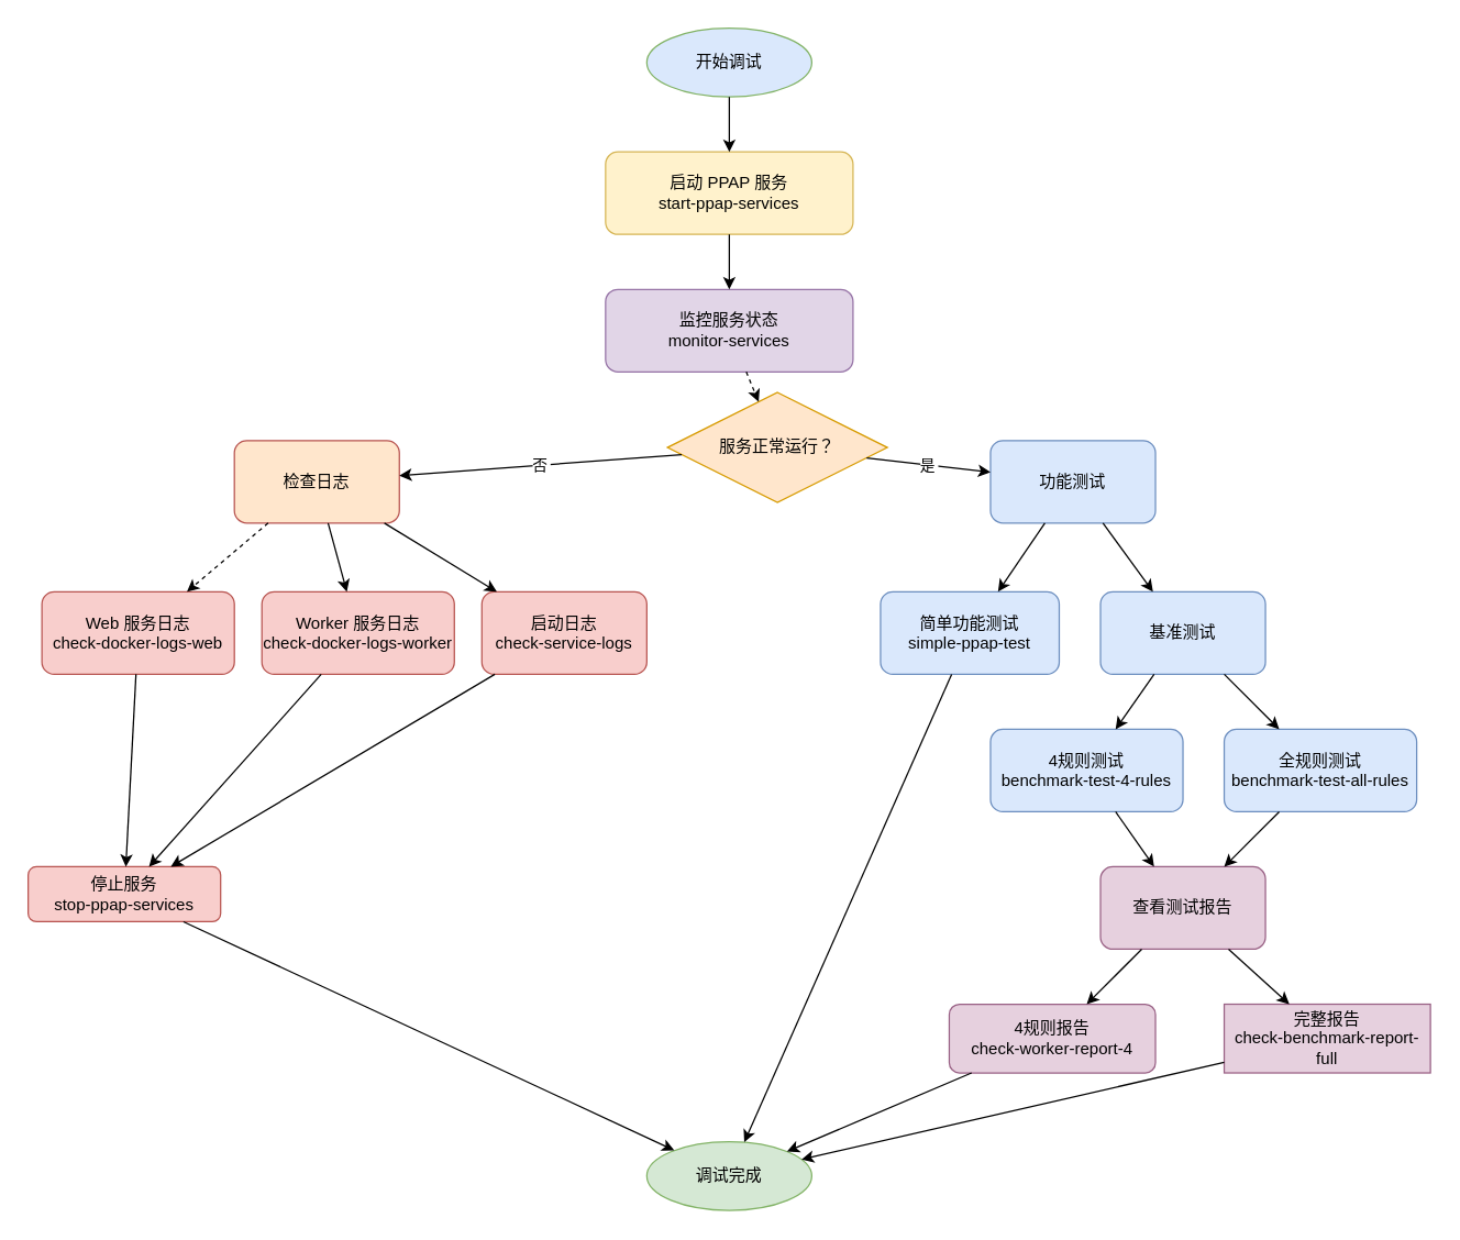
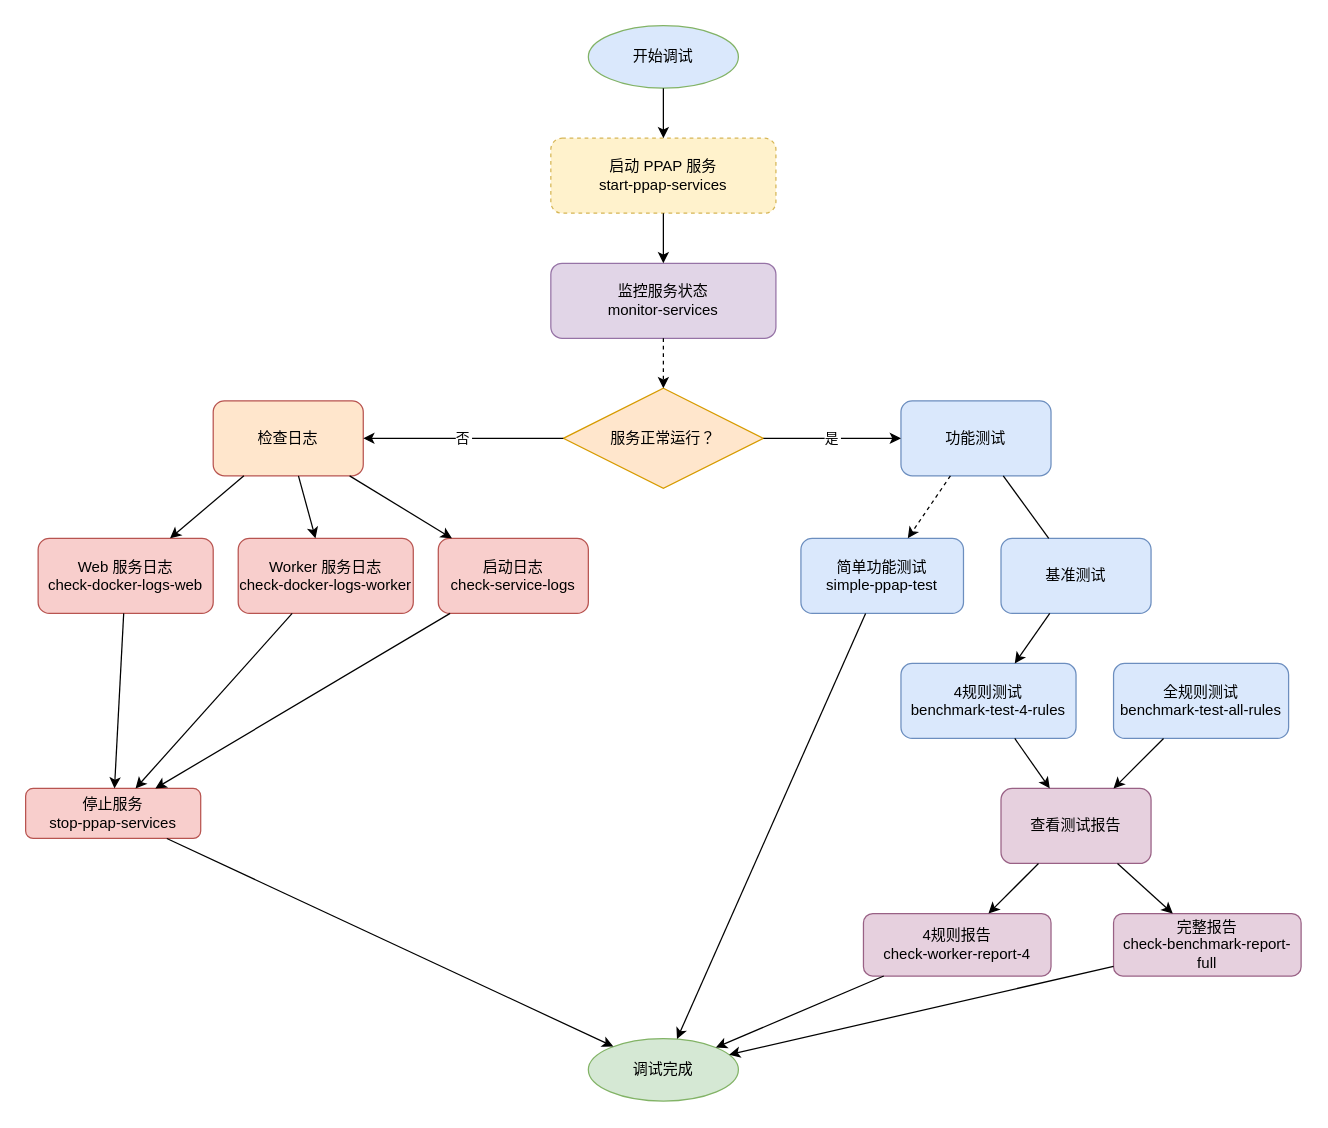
  <mxCell id="0" />
  <mxCell id="1" parent="0" />
  <mxCell id="2" value="开始调试" style="ellipse;whiteSpace=wrap;html=1;fillColor=#dae8fc;strokeColor=#82b366;" parent="1" vertex="1"><mxGeometry x="470" y="20" width="120" height="50" as="geometry" /></mxCell>
- <mxCell id="3" value="启动 PPAP 服务&lt;br&gt;start-ppap-services" style="rounded=1;whiteSpace=wrap;html=1;fillColor=#fff2cc;strokeColor=#d6b656;" parent="1" vertex="1"><mxGeometry x="440" y="110" width="180" height="60" as="geometry" /></mxCell>
+ <mxCell id="3" value="启动 PPAP 服务&lt;br&gt;start-ppap-services" style="rounded=1;whiteSpace=wrap;html=1;fillColor=#fff2cc;strokeColor=#d6b656;dashed=1;" parent="1" vertex="1"><mxGeometry x="440" y="110" width="180" height="60" as="geometry" /></mxCell>
  <mxCell id="4" value="监控服务状态&lt;br&gt;monitor-services" style="rounded=1;whiteSpace=wrap;html=1;fillColor=#e1d5e7;strokeColor=#9673a6;" parent="1" vertex="1"><mxGeometry x="440" y="210" width="180" height="60" as="geometry" /></mxCell>
- <mxCell id="5" value="服务正常运行？" style="rhombus;whiteSpace=wrap;html=1;fillColor=#ffe6cc;strokeColor=#d79b00;" parent="1" vertex="1"><mxGeometry x="485" y="285" width="160" height="80" as="geometry" /></mxCell>
+ <mxCell id="5" value="服务正常运行？" style="rhombus;whiteSpace=wrap;html=1;fillColor=#ffe6cc;strokeColor=#d79b00;" parent="1" vertex="1"><mxGeometry x="450" y="310" width="160" height="80" as="geometry" /></mxCell>
  <mxCell id="6" value="检查日志" style="rounded=1;whiteSpace=wrap;html=1;fillColor=#ffe6cc;strokeColor=#b85450;" parent="1" vertex="1"><mxGeometry x="170" y="320" width="120" height="60" as="geometry" /></mxCell>
  <mxCell id="7" value="Web 服务日志&lt;br&gt;check-docker-logs-web" style="rounded=1;whiteSpace=wrap;html=1;fillColor=#f8cecc;strokeColor=#b85450;" parent="1" vertex="1"><mxGeometry x="30" y="430" width="140" height="60" as="geometry" /></mxCell>
  <mxCell id="8" value="Worker 服务日志&lt;br&gt;check-docker-logs-worker" style="rounded=1;whiteSpace=wrap;html=1;fillColor=#f8cecc;strokeColor=#b85450;" parent="1" vertex="1"><mxGeometry x="190" y="430" width="140" height="60" as="geometry" /></mxCell>
  <mxCell id="9" value="启动日志&lt;br&gt;check-service-logs" style="rounded=1;whiteSpace=wrap;html=1;fillColor=#f8cecc;strokeColor=#b85450;" parent="1" vertex="1"><mxGeometry x="350" y="430" width="120" height="60" as="geometry" /></mxCell>
  <mxCell id="10" value="功能测试" style="rounded=1;whiteSpace=wrap;html=1;fillColor=#dae8fc;strokeColor=#6c8ebf;" parent="1" vertex="1"><mxGeometry x="720" y="320" width="120" height="60" as="geometry" /></mxCell>
  <mxCell id="11" value="简单功能测试&lt;br&gt;simple-ppap-test" style="rounded=1;whiteSpace=wrap;html=1;fillColor=#dae8fc;strokeColor=#6c8ebf;" parent="1" vertex="1"><mxGeometry x="640" y="430" width="130" height="60" as="geometry" /></mxCell>
  <mxCell id="12" value="基准测试" style="rounded=1;whiteSpace=wrap;html=1;fillColor=#dae8fc;strokeColor=#6c8ebf;" parent="1" vertex="1"><mxGeometry x="800" y="430" width="120" height="60" as="geometry" /></mxCell>
  <mxCell id="13" value="4规则测试&lt;br&gt;benchmark-test-4-rules" style="rounded=1;whiteSpace=wrap;html=1;fillColor=#dae8fc;strokeColor=#6c8ebf;" parent="1" vertex="1"><mxGeometry x="720" y="530" width="140" height="60" as="geometry" /></mxCell>
  <mxCell id="14" value="全规则测试&lt;br&gt;benchmark-test-all-rules" style="rounded=1;whiteSpace=wrap;html=1;fillColor=#dae8fc;strokeColor=#6c8ebf;" parent="1" vertex="1"><mxGeometry x="890" y="530" width="140" height="60" as="geometry" /></mxCell>
  <mxCell id="15" value="查看测试报告" style="rounded=1;whiteSpace=wrap;html=1;fillColor=#e6d0de;strokeColor=#996185;" parent="1" vertex="1"><mxGeometry x="800" y="630" width="120" height="60" as="geometry" /></mxCell>
  <mxCell id="16" value="4规则报告&lt;br&gt;check-worker-report-4" style="rounded=1;whiteSpace=wrap;html=1;fillColor=#e6d0de;strokeColor=#996185;" parent="1" vertex="1"><mxGeometry x="690" y="730" width="150" height="50" as="geometry" /></mxCell>
- <mxCell id="17" value="完整报告&lt;br&gt;check-benchmark-report-full" style="whiteSpace=wrap;html=1;fillColor=#e6d0de;strokeColor=#996185;rounded=0;" parent="1" vertex="1"><mxGeometry x="890" y="730" width="150" height="50" as="geometry" /></mxCell>
+ <mxCell id="17" value="完整报告&lt;br&gt;check-benchmark-report-full" style="rounded=1;whiteSpace=wrap;html=1;fillColor=#e6d0de;strokeColor=#996185;" parent="1" vertex="1"><mxGeometry x="890" y="730" width="150" height="50" as="geometry" /></mxCell>
  <mxCell id="18" value="停止服务&lt;br&gt;stop-ppap-services" style="rounded=1;whiteSpace=wrap;html=1;fillColor=#f8cecc;strokeColor=#b85450;" parent="1" vertex="1"><mxGeometry x="20" y="630" width="140" height="40" as="geometry" /></mxCell>
  <mxCell id="19" value="调试完成" style="ellipse;whiteSpace=wrap;html=1;fillColor=#d5e8d4;strokeColor=#82b366;" parent="1" vertex="1"><mxGeometry x="470" y="830" width="120" height="50" as="geometry" /></mxCell>
  <mxCell id="20" edge="1" parent="1" source="2" target="3"><mxGeometry relative="1" as="geometry" /></mxCell>
  <mxCell id="21" edge="1" parent="1" source="3" target="4"><mxGeometry relative="1" as="geometry" /></mxCell>
  <mxCell id="22" edge="1" parent="1" source="4" target="5" style="dashed=1;"><mxGeometry relative="1" as="geometry" /></mxCell>
  <mxCell id="23" value="否" edge="1" parent="1" source="5" target="6"><mxGeometry relative="1" as="geometry" /></mxCell>
  <mxCell id="24" value="是" edge="1" parent="1" source="5" target="10"><mxGeometry relative="1" as="geometry" /></mxCell>
- <mxCell id="25" edge="1" parent="1" source="6" target="7" style="dashed=1;"><mxGeometry relative="1" as="geometry" /></mxCell>
+ <mxCell id="25" edge="1" parent="1" source="6" target="7"><mxGeometry relative="1" as="geometry" /></mxCell>
  <mxCell id="26" edge="1" parent="1" source="6" target="8"><mxGeometry relative="1" as="geometry" /></mxCell>
  <mxCell id="27" edge="1" parent="1" source="6" target="9"><mxGeometry relative="1" as="geometry" /></mxCell>
- <mxCell id="28" edge="1" parent="1" source="10" target="11"><mxGeometry relative="1" as="geometry" /></mxCell>
- <mxCell id="29" edge="1" parent="1" source="10" target="12"><mxGeometry relative="1" as="geometry" /></mxCell>
+ <mxCell id="28" edge="1" parent="1" source="10" target="11" style="dashed=1;"><mxGeometry relative="1" as="geometry" /></mxCell>
+ <mxCell id="29" edge="1" parent="1" source="10" target="12" style="endArrow=none;"><mxGeometry relative="1" as="geometry" /></mxCell>
  <mxCell id="30" edge="1" parent="1" source="12" target="13"><mxGeometry relative="1" as="geometry" /></mxCell>
- <mxCell id="31" edge="1" parent="1" source="12" target="14"><mxGeometry relative="1" as="geometry" /></mxCell>
  <mxCell id="32" edge="1" parent="1" source="13" target="15"><mxGeometry relative="1" as="geometry" /></mxCell>
  <mxCell id="33" edge="1" parent="1" source="14" target="15"><mxGeometry relative="1" as="geometry" /></mxCell>
  <mxCell id="34" edge="1" parent="1" source="15" target="16"><mxGeometry relative="1" as="geometry" /></mxCell>
  <mxCell id="35" edge="1" parent="1" source="15" target="17"><mxGeometry relative="1" as="geometry" /></mxCell>
  <mxCell id="36" edge="1" parent="1" source="7" target="18"><mxGeometry relative="1" as="geometry" /></mxCell>
  <mxCell id="37" edge="1" parent="1" source="8" target="18"><mxGeometry relative="1" as="geometry" /></mxCell>
  <mxCell id="38" edge="1" parent="1" source="9" target="18"><mxGeometry relative="1" as="geometry" /></mxCell>
  <mxCell id="39" edge="1" parent="1" source="16" target="19"><mxGeometry relative="1" as="geometry" /></mxCell>
  <mxCell id="40" edge="1" parent="1" source="17" target="19"><mxGeometry relative="1" as="geometry" /></mxCell>
  <mxCell id="41" edge="1" parent="1" source="18" target="19"><mxGeometry relative="1" as="geometry" /></mxCell>
  <mxCell id="42" edge="1" parent="1" source="11" target="19"><mxGeometry relative="1" as="geometry" /></mxCell>
